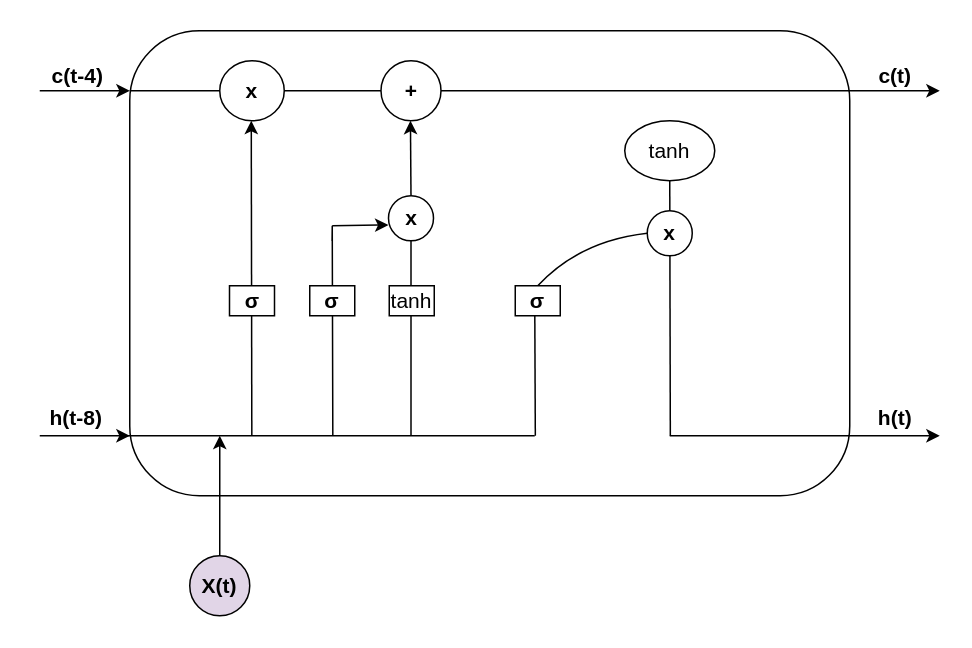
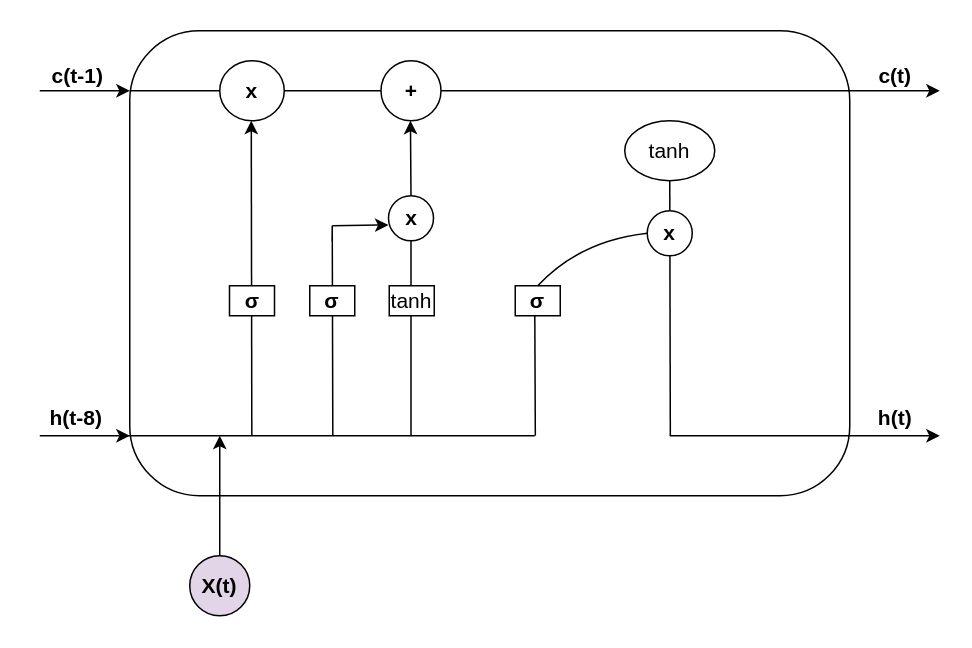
  <mxCell id="0" />
  <mxCell id="1" parent="0" />
  <mxCell id="2" value="" style="rounded=1;whiteSpace=wrap;html=1;" vertex="1" parent="1"><mxGeometry x="86" y="20" width="480" height="310" as="geometry" /></mxCell>
  <mxCell id="3" value="" style="endArrow=classic;html=1;rounded=0;" edge="1" parent="2"><mxGeometry width="50" height="50" relative="1" as="geometry"><mxPoint x="81.38" y="270" as="sourcePoint" /><mxPoint x="81.005" y="60" as="targetPoint" /></mxGeometry></mxCell>
  <mxCell id="4" value="" style="endArrow=classic;html=1;rounded=0;startArrow=none;" edge="1" parent="2" source="6"><mxGeometry width="50" height="50" relative="1" as="geometry"><mxPoint x="187.5" y="270" as="sourcePoint" /><mxPoint x="187.125" y="60" as="targetPoint" /></mxGeometry></mxCell>
  <mxCell id="5" value="" style="endArrow=none;html=1;rounded=0;" edge="1" parent="2" target="6"><mxGeometry width="50" height="50" relative="1" as="geometry"><mxPoint x="187.5" y="270" as="sourcePoint" /><mxPoint x="262.125" y="270" as="targetPoint" /></mxGeometry></mxCell>
  <mxCell id="6" value="&lt;font style=&quot;font-size: 14px;&quot;&gt;&lt;b&gt;x&lt;/b&gt;&lt;/font&gt;" style="ellipse;whiteSpace=wrap;html=1;aspect=fixed;" vertex="1" parent="2"><mxGeometry x="172.5" y="110" width="30" height="30" as="geometry" /></mxCell>
  <mxCell id="7" value="" style="endArrow=none;html=1;rounded=0;entryX=0.281;entryY=0.452;entryDx=0;entryDy=0;entryPerimeter=0;endFill=0;" edge="1" parent="2" target="2"><mxGeometry width="50" height="50" relative="1" as="geometry"><mxPoint x="135.375" y="270" as="sourcePoint" /><mxPoint x="135" y="190" as="targetPoint" /><Array as="points"><mxPoint x="135" y="130" /></Array></mxGeometry></mxCell>
  <mxCell id="8" value="" style="endArrow=classic;html=1;rounded=0;" edge="1" parent="2"><mxGeometry width="50" height="50" relative="1" as="geometry"><mxPoint x="135" y="130" as="sourcePoint" /><mxPoint x="172.5" y="129.5" as="targetPoint" /></mxGeometry></mxCell>
  <mxCell id="9" value="" style="endArrow=none;html=1;rounded=0;endFill=0;" edge="1" parent="2"><mxGeometry width="50" height="50" relative="1" as="geometry"><mxPoint x="270.375" y="270" as="sourcePoint" /><mxPoint x="270" y="180" as="targetPoint" /><Array as="points" /></mxGeometry></mxCell>
  <mxCell id="10" value="" style="endArrow=none;html=1;rounded=0;endFill=0;entryX=0.75;entryY=0.323;entryDx=0;entryDy=0;entryPerimeter=0;" edge="1" parent="2" target="2"><mxGeometry width="50" height="50" relative="1" as="geometry"><mxPoint x="360.375" y="270" as="sourcePoint" /><mxPoint x="360" y="180" as="targetPoint" /><Array as="points" /></mxGeometry></mxCell>
  <mxCell id="11" value="&lt;font style=&quot;font-size: 14px;&quot;&gt;tanh&lt;/font&gt;" style="ellipse;whiteSpace=wrap;html=1;" vertex="1" parent="2"><mxGeometry x="330" y="60" width="60" height="40" as="geometry" /></mxCell>
  <mxCell id="12" value="" style="endArrow=none;html=1;curved=1;entryX=0;entryY=0.5;entryDx=0;entryDy=0;exitX=0.5;exitY=0;exitDx=0;exitDy=0;" edge="1" parent="2" source="20" target="13"><mxGeometry width="50" height="50" relative="1" as="geometry"><mxPoint x="270" y="180" as="sourcePoint" /><mxPoint x="360" y="140" as="targetPoint" /><Array as="points"><mxPoint x="300" y="140" /></Array></mxGeometry></mxCell>
  <mxCell id="13" value="&lt;font style=&quot;font-size: 14px;&quot;&gt;&lt;b&gt;x&lt;/b&gt;&lt;/font&gt;" style="ellipse;whiteSpace=wrap;html=1;aspect=fixed;" vertex="1" parent="2"><mxGeometry x="345" y="120" width="30" height="30" as="geometry" /></mxCell>
  <mxCell id="14" value="&lt;font style=&quot;font-size: 14px;&quot;&gt;&lt;b&gt;x&lt;/b&gt;&lt;/font&gt;" style="ellipse;whiteSpace=wrap;html=1;aspect=fixed;" vertex="1" parent="2"><mxGeometry x="60" y="20" width="43" height="40" as="geometry" /></mxCell>
  <mxCell id="15" value="&lt;font style=&quot;font-size: 14px;&quot;&gt;&lt;b&gt;+&lt;/b&gt;&lt;/font&gt;" style="ellipse;whiteSpace=wrap;html=1;aspect=fixed;" vertex="1" parent="2"><mxGeometry x="167.5" y="20" width="40" height="40" as="geometry" /></mxCell>
  <mxCell id="16" value="" style="endArrow=none;html=1;rounded=0;startArrow=none;" edge="1" parent="2" source="14" target="15"><mxGeometry width="50" height="50" relative="1" as="geometry"><mxPoint x="130" y="40" as="sourcePoint" /><mxPoint x="690" y="40" as="targetPoint" /></mxGeometry></mxCell>
  <mxCell id="17" value="&lt;font style=&quot;font-size: 14px;&quot;&gt;&lt;b&gt;σ&lt;/b&gt;&lt;/font&gt;" style="rounded=0;whiteSpace=wrap;html=1;" vertex="1" parent="2"><mxGeometry x="120" y="170" width="30" height="20" as="geometry" /></mxCell>
  <mxCell id="18" value="&lt;font style=&quot;font-size: 14px;&quot;&gt;&lt;b&gt;σ&lt;/b&gt;&lt;/font&gt;" style="rounded=0;whiteSpace=wrap;html=1;" vertex="1" parent="2"><mxGeometry x="66.5" y="170" width="30" height="20" as="geometry" /></mxCell>
  <mxCell id="19" value="&lt;font style=&quot;font-size: 14px;&quot;&gt;tanh&lt;/font&gt;" style="rounded=0;whiteSpace=wrap;html=1;" vertex="1" parent="2"><mxGeometry x="173" y="170" width="30" height="20" as="geometry" /></mxCell>
  <mxCell id="20" value="&lt;font style=&quot;font-size: 14px;&quot;&gt;&lt;b&gt;σ&lt;/b&gt;&lt;/font&gt;" style="rounded=0;whiteSpace=wrap;html=1;" vertex="1" parent="2"><mxGeometry x="257" y="170" width="30" height="20" as="geometry" /></mxCell>
  <mxCell id="21" value="" style="endArrow=classic;html=1;rounded=0;entryX=0;entryY=0.129;entryDx=0;entryDy=0;entryPerimeter=0;" edge="1" parent="1" target="2"><mxGeometry width="50" height="50" relative="1" as="geometry"><mxPoint x="26" y="60" as="sourcePoint" /><mxPoint x="56" y="60" as="targetPoint" /></mxGeometry></mxCell>
  <mxCell id="22" value="" style="endArrow=classic;html=1;rounded=0;startArrow=none;" edge="1" parent="1" source="15"><mxGeometry width="50" height="50" relative="1" as="geometry"><mxPoint x="86" y="60" as="sourcePoint" /><mxPoint x="626" y="60" as="targetPoint" /></mxGeometry></mxCell>
  <mxCell id="23" value="" style="endArrow=none;html=1;rounded=0;" edge="1" parent="1" target="14"><mxGeometry width="50" height="50" relative="1" as="geometry"><mxPoint x="86" y="60" as="sourcePoint" /><mxPoint x="776" y="60" as="targetPoint" /></mxGeometry></mxCell>
  <mxCell id="24" value="" style="endArrow=classic;html=1;rounded=0;entryX=0;entryY=0.129;entryDx=0;entryDy=0;entryPerimeter=0;" edge="1" parent="1"><mxGeometry width="50" height="50" relative="1" as="geometry"><mxPoint x="26" y="290" as="sourcePoint" /><mxPoint x="86" y="290" as="targetPoint" /></mxGeometry></mxCell>
  <mxCell id="25" value="" style="endArrow=none;html=1;rounded=0;endFill=0;" edge="1" parent="1"><mxGeometry width="50" height="50" relative="1" as="geometry"><mxPoint x="80" y="290" as="sourcePoint" /><mxPoint x="356" y="290" as="targetPoint" /></mxGeometry></mxCell>
  <mxCell id="26" value="" style="endArrow=classic;html=1;rounded=0;exitX=0.813;exitY=0.871;exitDx=0;exitDy=0;exitPerimeter=0;" edge="1" parent="1" source="2"><mxGeometry width="50" height="50" relative="1" as="geometry"><mxPoint x="636" y="290" as="sourcePoint" /><mxPoint x="626" y="290" as="targetPoint" /><Array as="points"><mxPoint x="446" y="290" /><mxPoint x="536" y="290" /><mxPoint x="626" y="290" /></Array></mxGeometry></mxCell>
  <mxCell id="27" value="" style="endArrow=classic;html=1;rounded=0;startArrow=none;" edge="1" parent="1" source="33"><mxGeometry width="50" height="50" relative="1" as="geometry"><mxPoint x="146" y="380" as="sourcePoint" /><mxPoint x="146" y="290" as="targetPoint" /></mxGeometry></mxCell>
- <mxCell id="28" value="&lt;font style=&quot;font-size: 14px;&quot;&gt;&lt;b&gt;c(t-4)&lt;/b&gt;&lt;/font&gt;" style="text;html=1;align=center;verticalAlign=middle;resizable=0;points=[];autosize=1;strokeColor=none;fillColor=none;" vertex="1" parent="1"><mxGeometry x="21" y="35" width="60" height="30" as="geometry" /></mxCell>
+ <mxCell id="28" value="&lt;font style=&quot;font-size: 14px;&quot;&gt;&lt;b&gt;c(t-1)&lt;/b&gt;&lt;/font&gt;" style="text;html=1;align=center;verticalAlign=middle;resizable=0;points=[];autosize=1;strokeColor=none;fillColor=none;" vertex="1" parent="1"><mxGeometry x="21" y="35" width="60" height="30" as="geometry" /></mxCell>
  <mxCell id="29" value="&lt;font style=&quot;font-size: 14px;&quot;&gt;&lt;b&gt;c(t)&lt;/b&gt;&lt;/font&gt;" style="text;html=1;align=center;verticalAlign=middle;resizable=0;points=[];autosize=1;strokeColor=none;fillColor=none;" vertex="1" parent="1"><mxGeometry x="571" y="35" width="50" height="30" as="geometry" /></mxCell>
  <mxCell id="30" value="&lt;font style=&quot;font-size: 14px;&quot;&gt;&lt;b&gt;h(t)&lt;/b&gt;&lt;/font&gt;" style="text;html=1;align=center;verticalAlign=middle;resizable=0;points=[];autosize=1;strokeColor=none;fillColor=none;" vertex="1" parent="1"><mxGeometry x="571" y="263" width="50" height="30" as="geometry" /></mxCell>
  <mxCell id="31" value="&lt;font style=&quot;font-size: 14px;&quot;&gt;&lt;b&gt;h(t-8)&lt;/b&gt;&lt;/font&gt;" style="text;html=1;align=center;verticalAlign=middle;resizable=0;points=[];autosize=1;strokeColor=none;fillColor=none;" vertex="1" parent="1"><mxGeometry x="20" y="263" width="60" height="30" as="geometry" /></mxCell>
  <mxCell id="32" value="" style="endArrow=none;html=1;rounded=0;" edge="1" parent="1" target="33"><mxGeometry width="50" height="50" relative="1" as="geometry"><mxPoint x="146" y="380" as="sourcePoint" /><mxPoint x="146" y="290" as="targetPoint" /></mxGeometry></mxCell>
  <mxCell id="33" value="&lt;font style=&quot;font-size: 14px;&quot;&gt;&lt;b&gt;X(t)&lt;/b&gt;&lt;/font&gt;" style="ellipse;whiteSpace=wrap;html=1;aspect=fixed;fillColor=#e1d5e7;" vertex="1" parent="1"><mxGeometry x="126" y="370" width="40" height="40" as="geometry" /></mxCell>
